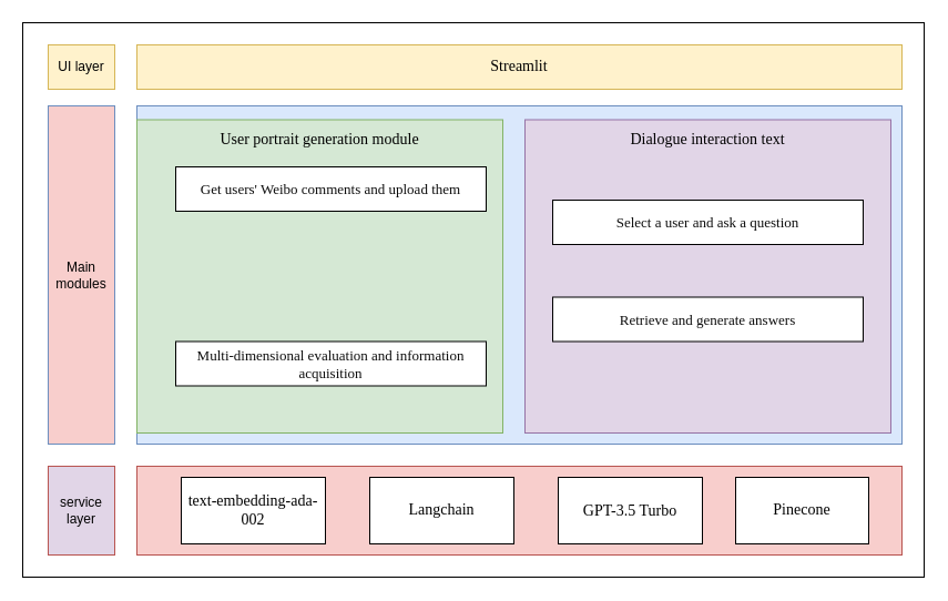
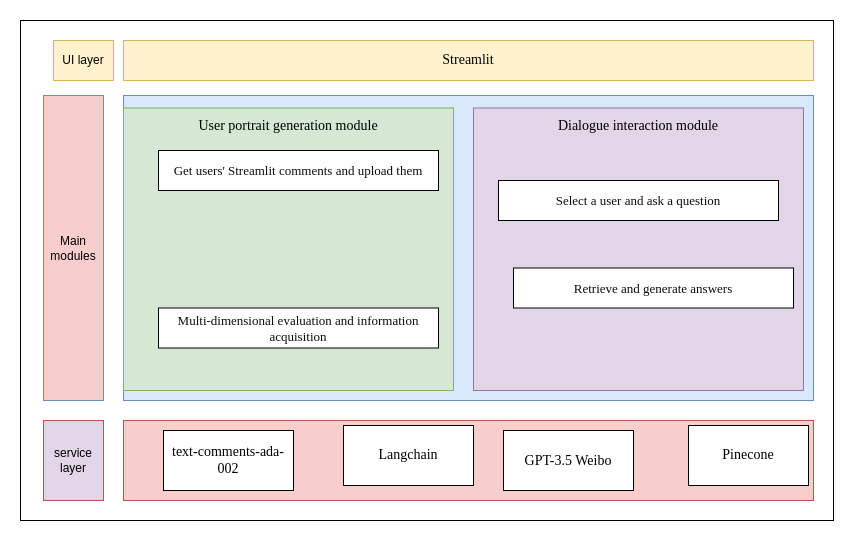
  <mxCell id="0" />
  <mxCell id="1" parent="0" />
  <mxCell id="2" value="" style="rounded=0;whiteSpace=wrap;html=1;" parent="1" vertex="1"><mxGeometry x="20" y="20" width="813" height="500" as="geometry" /></mxCell>
  <mxCell id="3" value="" style="rounded=0;whiteSpace=wrap;html=1;fillColor=#dae8fc;strokeColor=#6c8ebf;" parent="1" vertex="1"><mxGeometry x="123" y="95" width="690" height="305" as="geometry" /></mxCell>
  <mxCell id="4" value="&lt;div&gt;&lt;font face=&quot;Times New Roman&quot;&gt;&lt;span style=&quot;font-size: 14px;&quot;&gt;User portrait generation module&lt;/span&gt;&lt;/font&gt;&lt;/div&gt;&lt;div style=&quot;font-size: 14px;&quot;&gt;&lt;br&gt;&lt;/div&gt;&lt;div&gt;&lt;br&gt;&lt;/div&gt;&lt;div&gt;&lt;br&gt;&lt;/div&gt;&lt;div&gt;&lt;br&gt;&lt;/div&gt;&lt;div&gt;&lt;br&gt;&lt;/div&gt;&lt;div&gt;&lt;br&gt;&lt;/div&gt;&lt;div&gt;&lt;br&gt;&lt;/div&gt;&lt;div&gt;&lt;br&gt;&lt;/div&gt;&lt;div&gt;&lt;br&gt;&lt;/div&gt;&lt;div&gt;&lt;br&gt;&lt;/div&gt;&lt;div&gt;&lt;br&gt;&lt;/div&gt;&lt;div&gt;&lt;br&gt;&lt;/div&gt;&lt;div&gt;&lt;br&gt;&lt;/div&gt;&lt;div&gt;&lt;br&gt;&lt;/div&gt;&lt;div&gt;&lt;br&gt;&lt;/div&gt;&lt;div&gt;&lt;br&gt;&lt;/div&gt;&lt;div&gt;&lt;br&gt;&lt;/div&gt;" style="rounded=0;whiteSpace=wrap;html=1;fillColor=#d5e8d4;strokeColor=#82b366;" parent="1" vertex="1"><mxGeometry x="123" y="107.5" width="330" height="282.5" as="geometry" /></mxCell>
- <mxCell id="5" value="&lt;div&gt;&lt;font face=&quot;Times New Roman&quot;&gt;&lt;span style=&quot;font-size: 14px;&quot;&gt;Dialogue interaction text&lt;/span&gt;&lt;/font&gt;&lt;/div&gt;&lt;div style=&quot;font-size: 14px;&quot;&gt;&lt;br&gt;&lt;/div&gt;&lt;div&gt;&lt;br&gt;&lt;/div&gt;&lt;div&gt;&lt;br&gt;&lt;/div&gt;&lt;div&gt;&lt;br&gt;&lt;/div&gt;&lt;div&gt;&lt;br&gt;&lt;/div&gt;&lt;div&gt;&lt;br&gt;&lt;/div&gt;&lt;div&gt;&lt;br&gt;&lt;/div&gt;&lt;div&gt;&lt;br&gt;&lt;/div&gt;&lt;div&gt;&lt;br&gt;&lt;/div&gt;&lt;div&gt;&lt;br&gt;&lt;/div&gt;&lt;div&gt;&lt;br&gt;&lt;/div&gt;&lt;div&gt;&lt;br&gt;&lt;/div&gt;&lt;div&gt;&lt;br&gt;&lt;/div&gt;&lt;div&gt;&lt;br&gt;&lt;/div&gt;&lt;div&gt;&lt;br&gt;&lt;/div&gt;&lt;div&gt;&lt;br&gt;&lt;/div&gt;&lt;div&gt;&lt;br&gt;&lt;/div&gt;" style="rounded=0;whiteSpace=wrap;html=1;fillColor=#e1d5e7;strokeColor=#9673a6;" parent="1" vertex="1"><mxGeometry x="473" y="107.5" width="330" height="282.5" as="geometry" /></mxCell>
+ <mxCell id="5" value="&lt;div&gt;&lt;font face=&quot;Times New Roman&quot;&gt;&lt;span style=&quot;font-size: 14px;&quot;&gt;Dialogue interaction module&lt;/span&gt;&lt;/font&gt;&lt;/div&gt;&lt;div style=&quot;font-size: 14px;&quot;&gt;&lt;br&gt;&lt;/div&gt;&lt;div&gt;&lt;br&gt;&lt;/div&gt;&lt;div&gt;&lt;br&gt;&lt;/div&gt;&lt;div&gt;&lt;br&gt;&lt;/div&gt;&lt;div&gt;&lt;br&gt;&lt;/div&gt;&lt;div&gt;&lt;br&gt;&lt;/div&gt;&lt;div&gt;&lt;br&gt;&lt;/div&gt;&lt;div&gt;&lt;br&gt;&lt;/div&gt;&lt;div&gt;&lt;br&gt;&lt;/div&gt;&lt;div&gt;&lt;br&gt;&lt;/div&gt;&lt;div&gt;&lt;br&gt;&lt;/div&gt;&lt;div&gt;&lt;br&gt;&lt;/div&gt;&lt;div&gt;&lt;br&gt;&lt;/div&gt;&lt;div&gt;&lt;br&gt;&lt;/div&gt;&lt;div&gt;&lt;br&gt;&lt;/div&gt;&lt;div&gt;&lt;br&gt;&lt;/div&gt;&lt;div&gt;&lt;br&gt;&lt;/div&gt;" style="rounded=0;whiteSpace=wrap;html=1;fillColor=#e1d5e7;strokeColor=#9673a6;" parent="1" vertex="1"><mxGeometry x="473" y="107.5" width="330" height="282.5" as="geometry" /></mxCell>
  <mxCell id="6" value="Main modules" style="rounded=0;whiteSpace=wrap;html=1;fillColor=#f8cecc;strokeColor=#6c8ebf;" parent="1" vertex="1"><mxGeometry x="43" y="95" width="60" height="305" as="geometry" /></mxCell>
  <mxCell id="7" value="&lt;div&gt;service layer&lt;/div&gt;" style="rounded=0;whiteSpace=wrap;html=1;fillColor=#e1d5e7;strokeColor=#b85450;" parent="1" vertex="1"><mxGeometry x="43" y="420" width="60" height="80" as="geometry" /></mxCell>
- <mxCell id="8" value="&lt;div style=&quot;text-align: left;&quot;&gt;&lt;span style=&quot;background-color: initial; font-size: 13px;&quot;&gt;&lt;font face=&quot;Times New Roman&quot; color=&quot;#0d0d0d&quot;&gt;Get users' Weibo comments and upload them&lt;/font&gt;&lt;/span&gt;&lt;/div&gt;" style="rounded=0;whiteSpace=wrap;html=1;" parent="1" vertex="1"><mxGeometry x="158" y="150" width="280" height="40" as="geometry" /></mxCell>
+ <mxCell id="8" value="&lt;div style=&quot;text-align: left;&quot;&gt;&lt;span style=&quot;background-color: initial; font-size: 13px;&quot;&gt;&lt;font face=&quot;Times New Roman&quot; color=&quot;#0d0d0d&quot;&gt;Get users' Streamlit comments and upload them&lt;/font&gt;&lt;/span&gt;&lt;/div&gt;" style="rounded=0;whiteSpace=wrap;html=1;" parent="1" vertex="1"><mxGeometry x="158" y="150" width="280" height="40" as="geometry" /></mxCell>
  <mxCell id="9" value="&lt;div style=&quot;&quot;&gt;&lt;span style=&quot;background-color: initial; font-size: 13px; white-space-collapse: preserve;&quot;&gt;&lt;font face=&quot;Times New Roman&quot; color=&quot;#0d0d0d&quot;&gt;Multi-dimensional evaluation and information acquisition&lt;/font&gt;&lt;/span&gt;&lt;/div&gt;" style="rounded=0;whiteSpace=wrap;html=1;align=center;" parent="1" vertex="1"><mxGeometry x="158" y="307.5" width="280" height="40" as="geometry" /></mxCell>
  <mxCell id="10" value="&lt;div style=&quot;text-align: left;&quot;&gt;&lt;span style=&quot;background-color: initial; font-size: 13px;&quot;&gt;&lt;font face=&quot;Times New Roman&quot; color=&quot;#0d0d0d&quot;&gt;Select a user and ask a question&lt;/font&gt;&lt;/span&gt;&lt;/div&gt;" style="rounded=0;whiteSpace=wrap;html=1;" parent="1" vertex="1"><mxGeometry x="498" y="180" width="280" height="40" as="geometry" /></mxCell>
- <mxCell id="11" value="&lt;div style=&quot;text-align: left;&quot;&gt;&lt;font face=&quot;Times New Roman&quot; color=&quot;#0d0d0d&quot;&gt;&lt;span style=&quot;font-size: 13px;&quot;&gt;Retrieve and generate answers&lt;/span&gt;&lt;/font&gt;&lt;/div&gt;" style="rounded=0;whiteSpace=wrap;html=1;" parent="1" vertex="1"><mxGeometry x="498" y="267.5" width="280" height="40" as="geometry" /></mxCell>
+ <mxCell id="11" value="&lt;div style=&quot;text-align: left;&quot;&gt;&lt;font face=&quot;Times New Roman&quot; color=&quot;#0d0d0d&quot;&gt;&lt;span style=&quot;font-size: 13px;&quot;&gt;Retrieve and generate answers&lt;/span&gt;&lt;/font&gt;&lt;/div&gt;" style="rounded=0;whiteSpace=wrap;html=1;" parent="1" vertex="1"><mxGeometry x="513" y="267.5" width="280" height="40" as="geometry" /></mxCell>
  <mxCell id="12" value="" style="rounded=0;whiteSpace=wrap;html=1;fillColor=#f8cecc;strokeColor=#b85450;" parent="1" vertex="1"><mxGeometry x="123" y="420" width="690" height="80" as="geometry" /></mxCell>
- <mxCell id="13" value="&lt;font face=&quot;Times New Roman&quot; style=&quot;font-size: 14px;&quot;&gt;Pinecone&lt;/font&gt;" style="rounded=0;whiteSpace=wrap;html=1;" parent="1" vertex="1"><mxGeometry x="663" y="430" width="120" height="60" as="geometry" /></mxCell>
- <mxCell id="14" value="&lt;font face=&quot;Times New Roman&quot; style=&quot;font-size: 14px;&quot;&gt;Langchain&lt;/font&gt;" style="rounded=0;whiteSpace=wrap;html=1;" parent="1" vertex="1"><mxGeometry x="333" y="430" width="130" height="60" as="geometry" /></mxCell>
- <mxCell id="15" value="&lt;div&gt;UI layer&lt;/div&gt;" style="rounded=0;whiteSpace=wrap;html=1;fillColor=#fff2cc;strokeColor=#d6b656;" parent="1" vertex="1"><mxGeometry x="43" y="40" width="60" height="40" as="geometry" /></mxCell>
+ <mxCell id="13" value="&lt;font face=&quot;Times New Roman&quot; style=&quot;font-size: 14px;&quot;&gt;Pinecone&lt;/font&gt;" style="rounded=0;whiteSpace=wrap;html=1;" parent="1" vertex="1"><mxGeometry x="688" y="425" width="120" height="60" as="geometry" /></mxCell>
+ <mxCell id="14" value="&lt;font face=&quot;Times New Roman&quot; style=&quot;font-size: 14px;&quot;&gt;Langchain&lt;/font&gt;" style="rounded=0;whiteSpace=wrap;html=1;" parent="1" vertex="1"><mxGeometry x="343" y="425" width="130" height="60" as="geometry" /></mxCell>
+ <mxCell id="15" value="&lt;div&gt;UI layer&lt;/div&gt;" style="rounded=0;whiteSpace=wrap;html=1;fillColor=#fff2cc;strokeColor=#d6b656;" parent="1" vertex="1"><mxGeometry x="53" y="40" width="60" height="40" as="geometry" /></mxCell>
  <mxCell id="16" value="&lt;font face=&quot;Times New Roman&quot; style=&quot;font-size: 14px;&quot;&gt;Streamlit&lt;/font&gt;" style="rounded=0;whiteSpace=wrap;html=1;fillColor=#fff2cc;strokeColor=#d6b656;" parent="1" vertex="1"><mxGeometry x="123" y="40" width="690" height="40" as="geometry" /></mxCell>
- <mxCell id="17" value="&lt;font face=&quot;Times New Roman&quot; style=&quot;font-size: 14px;&quot;&gt;text-embedding-ada-002&lt;/font&gt;" style="rounded=0;whiteSpace=wrap;html=1;" parent="1" vertex="1"><mxGeometry x="163" y="430" width="130" height="60" as="geometry" /></mxCell>
- <mxCell id="18" value="&lt;span style=&quot;font-size: 14px;&quot;&gt;&lt;font face=&quot;Times New Roman&quot;&gt;GPT-3.5 Turbo&lt;/font&gt;&lt;/span&gt;" style="rounded=0;whiteSpace=wrap;html=1;" parent="1" vertex="1"><mxGeometry x="503" y="430" width="130" height="60" as="geometry" /></mxCell>
+ <mxCell id="17" value="&lt;font face=&quot;Times New Roman&quot; style=&quot;font-size: 14px;&quot;&gt;text-comments-ada-002&lt;/font&gt;" style="rounded=0;whiteSpace=wrap;html=1;" parent="1" vertex="1"><mxGeometry x="163" y="430" width="130" height="60" as="geometry" /></mxCell>
+ <mxCell id="18" value="&lt;span style=&quot;font-size: 14px;&quot;&gt;&lt;font face=&quot;Times New Roman&quot;&gt;GPT-3.5 Weibo&lt;/font&gt;&lt;/span&gt;" style="rounded=0;whiteSpace=wrap;html=1;" parent="1" vertex="1"><mxGeometry x="503" y="430" width="130" height="60" as="geometry" /></mxCell>
